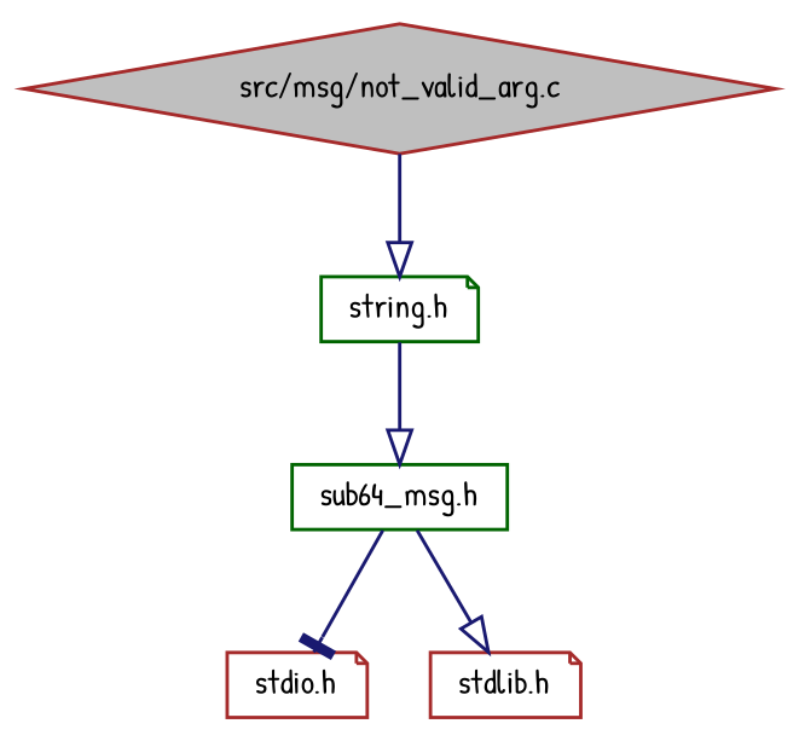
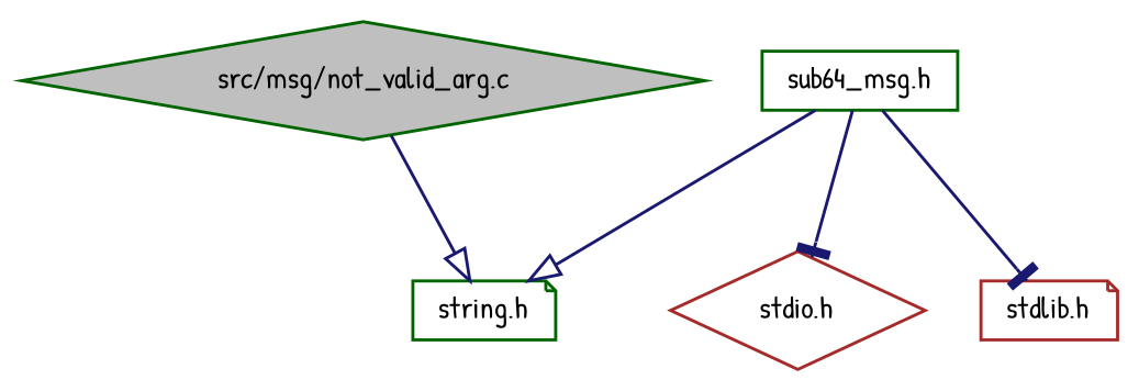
  digraph {
    fontname="Patrick Hand"
    node [color=darkgreen fillcolor=white fontname="Patrick Hand" fontsize=10 shape=diamond style=filled]
    edge [arrowhead=onormal color=midnightblue fontname="Patrick Hand" fontsize=10 labelfontname=Helvetica labelfontsize=10 style=solid]
-   n1 [color=brown fillcolor=grey75 fontcolor=black height=0.2 label="src/msg/not_valid_arg.c" width=0.4]
+   n1 [fillcolor=grey75 fontcolor=black height=0.2 label="src/msg/not_valid_arg.c" width=0.4]
    n2 [height=0.2 label="string.h" shape=note width=0.4]
    n3 [height=0.2 label="sub64_msg.h" shape=box width=0.4]
-   n4 [color=brown height=0.2 label="stdio.h" shape=note width=0.4]
+   n4 [color=brown height=0.2 label="stdio.h" width=0.4]
    n5 [color=brown height=0.2 label="stdlib.h" shape=note width=0.4]
    n1 -> n2
-   n2 -> n3
+   n3 -> n2
    n3 -> n4 [arrowhead=tee]
-   n3 -> n5
+   n3 -> n5 [arrowhead=tee]
  }
